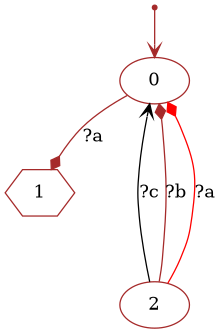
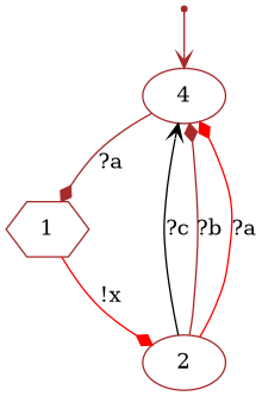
  digraph {
    node [color=brown shape=ellipse]
    edge [arrowhead=diamond color=brown]
    ENTRY [shape=point]
-   0
+   0 [label=4]
    1 [shape=hexagon]
    2
    ENTRY -> 0 [arrowhead=vee]
    0 -> 1 [label="?a"]
+   1 -> 2 [color=red label="!x"]
    2 -> 0 [arrowhead=vee color=black label="?c"]
    2 -> 0 [label="?b"]
    2 -> 0 [color=red label="?a"]
  }
